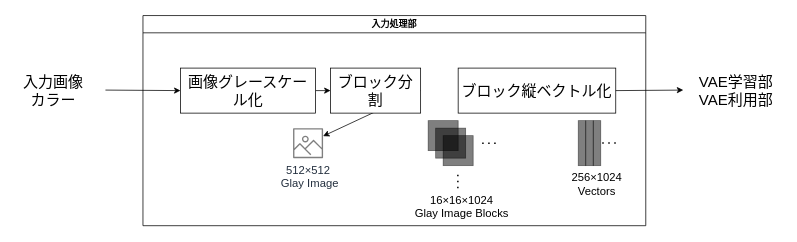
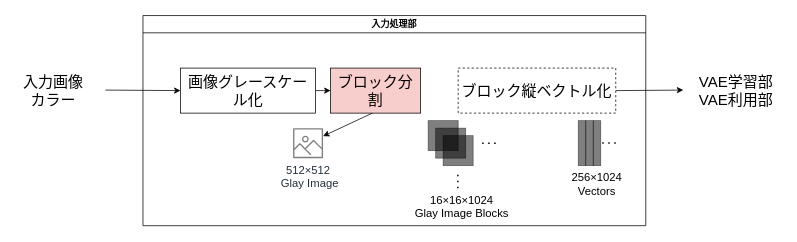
  <mxCell id="0" />
  <mxCell id="1" parent="0" />
  <mxCell id="2" value="入力処理部" style="swimlane;whiteSpace=wrap;html=1;rounded=0;" parent="1" vertex="1"><mxGeometry x="190" y="20" width="670" height="280" as="geometry" /></mxCell>
  <mxCell id="3" style="edgeStyle=none;html=1;exitX=1;exitY=0.5;exitDx=0;exitDy=0;startArrow=none;startFill=0;endArrow=classic;endFill=1;" parent="2" source="4" target="8" edge="1"><mxGeometry relative="1" as="geometry" /></mxCell>
- <mxCell id="4" value="&lt;font style=&quot;font-size: 20px;&quot;&gt;ブロック分割&lt;/font&gt;" style="rounded=0;whiteSpace=wrap;html=1;" parent="2" vertex="1"><mxGeometry x="250" y="70" width="120" height="60" as="geometry" /></mxCell>
- <mxCell id="5" value="&lt;font style=&quot;font-size: 20px;&quot;&gt;ブロック縦ベクトル化&lt;/font&gt;" style="rounded=0;whiteSpace=wrap;html=1;" parent="2" vertex="1"><mxGeometry x="420" y="70" width="210" height="60" as="geometry" /></mxCell>
+ <mxCell id="4" value="&lt;font style=&quot;font-size: 20px;&quot;&gt;ブロック分割&lt;/font&gt;" style="rounded=0;whiteSpace=wrap;html=1;fillColor=#f8cecc;" parent="2" vertex="1"><mxGeometry x="250" y="70" width="120" height="60" as="geometry" /></mxCell>
+ <mxCell id="5" value="&lt;font style=&quot;font-size: 20px;&quot;&gt;ブロック縦ベクトル化&lt;/font&gt;" style="rounded=0;whiteSpace=wrap;html=1;dashed=1;" parent="2" vertex="1"><mxGeometry x="420" y="70" width="210" height="60" as="geometry" /></mxCell>
  <mxCell id="6" style="edgeStyle=none;html=1;exitX=1;exitY=0.5;exitDx=0;exitDy=0;entryX=0;entryY=0.5;entryDx=0;entryDy=0;startArrow=none;startFill=0;endArrow=classic;endFill=1;" parent="2" source="7" target="4" edge="1"><mxGeometry relative="1" as="geometry" /></mxCell>
  <mxCell id="7" value="&lt;font style=&quot;font-size: 20px;&quot;&gt;画像グレースケール化&lt;/font&gt;" style="rounded=0;whiteSpace=wrap;html=1;" parent="2" vertex="1"><mxGeometry x="50" y="70" width="180" height="60" as="geometry" /></mxCell>
  <mxCell id="8" value="&lt;font style=&quot;font-size: 15px;&quot;&gt;512×512&lt;br&gt;&amp;nbsp;Glay Image&lt;/font&gt;" style="sketch=0;outlineConnect=0;fontColor=#232F3E;gradientColor=none;fillColor=#000000;strokeColor=none;dashed=0;verticalLabelPosition=bottom;verticalAlign=top;align=center;html=1;fontSize=12;fontStyle=0;aspect=fixed;pointerEvents=1;shape=mxgraph.aws4.container_registry_image;opacity=50;" parent="2" vertex="1"><mxGeometry x="200" y="150" width="40" height="40" as="geometry" /></mxCell>
  <mxCell id="9" value="16×16×1024&#10;Glay Image Blocks&#10;" style="group;labelPosition=center;verticalLabelPosition=bottom;align=center;verticalAlign=top;fontSize=15;" parent="2" vertex="1" connectable="0"><mxGeometry x="380" y="140" width="90" height="90" as="geometry" /></mxCell>
  <mxCell id="10" value="" style="whiteSpace=wrap;html=1;aspect=fixed;fillColor=#000000;gradientColor=none;opacity=50;verticalAlign=top;labelPosition=center;verticalLabelPosition=bottom;align=center;" parent="9" vertex="1"><mxGeometry width="40" height="40" as="geometry" /></mxCell>
  <mxCell id="11" value="" style="endArrow=none;dashed=1;html=1;dashPattern=1 3;strokeWidth=2;rounded=0;" parent="9" edge="1"><mxGeometry width="50" height="50" relative="1" as="geometry"><mxPoint x="90" y="30" as="sourcePoint" /><mxPoint x="70" y="30" as="targetPoint" /></mxGeometry></mxCell>
  <mxCell id="12" value="" style="endArrow=none;dashed=1;html=1;dashPattern=1 3;strokeWidth=2;rounded=0;" parent="9" edge="1"><mxGeometry width="50" height="50" relative="1" as="geometry"><mxPoint x="39.6" y="90" as="sourcePoint" /><mxPoint x="39.6" y="70" as="targetPoint" /></mxGeometry></mxCell>
  <mxCell id="13" value="256×1024&#10;Vectors" style="group;labelPosition=center;verticalLabelPosition=bottom;align=center;verticalAlign=top;fontSize=15;" parent="2" vertex="1" connectable="0"><mxGeometry x="580" y="140" width="50" height="60" as="geometry" /></mxCell>
  <mxCell id="14" value="" style="endArrow=none;dashed=1;html=1;dashPattern=1 3;strokeWidth=2;rounded=0;" parent="13" edge="1"><mxGeometry width="50" height="50" relative="1" as="geometry"><mxPoint x="50" y="29.84" as="sourcePoint" /><mxPoint x="30" y="29.84" as="targetPoint" /></mxGeometry></mxCell>
  <mxCell id="15" value="" style="rounded=0;whiteSpace=wrap;html=1;fillColor=#000000;gradientColor=none;opacity=50;container=0;" parent="13" vertex="1"><mxGeometry x="10" width="10" height="60" as="geometry" /></mxCell>
  <mxCell id="16" value="" style="rounded=0;whiteSpace=wrap;html=1;fillColor=#000000;gradientColor=none;opacity=50;container=0;" parent="13" vertex="1"><mxGeometry width="10" height="60" as="geometry" /></mxCell>
  <mxCell id="17" value="" style="rounded=0;whiteSpace=wrap;html=1;fillColor=#000000;gradientColor=none;opacity=50;container=0;" parent="13" vertex="1"><mxGeometry x="20" width="10" height="60" as="geometry" /></mxCell>
  <mxCell id="18" value="" style="whiteSpace=wrap;html=1;aspect=fixed;fillColor=#000000;gradientColor=none;opacity=50;verticalAlign=top;labelPosition=center;verticalLabelPosition=bottom;align=center;" parent="1" vertex="1"><mxGeometry x="580" y="170" width="40" height="40" as="geometry" /></mxCell>
  <mxCell id="19" value="" style="whiteSpace=wrap;html=1;aspect=fixed;fillColor=#000000;gradientColor=none;opacity=50;verticalAlign=top;labelPosition=center;verticalLabelPosition=bottom;align=center;" parent="1" vertex="1"><mxGeometry x="590" y="180" width="40" height="40" as="geometry" /></mxCell>
  <mxCell id="20" style="edgeStyle=none;html=1;exitX=0;exitY=0.5;exitDx=0;exitDy=0;entryX=0;entryY=0.5;entryDx=0;entryDy=0;" edge="1" parent="1" target="7"><mxGeometry relative="1" as="geometry"><mxPoint x="140" y="119.308" as="sourcePoint" /></mxGeometry></mxCell>
  <mxCell id="21" style="edgeStyle=none;html=1;exitX=1;exitY=0.5;exitDx=0;exitDy=0;fontSize=20;" edge="1" parent="1" source="5"><mxGeometry relative="1" as="geometry"><mxPoint x="910" y="119.308" as="targetPoint" /></mxGeometry></mxCell>
  <mxCell id="22" value="VAE学習部&lt;br&gt;VAE利用部" style="text;html=1;align=center;verticalAlign=middle;resizable=0;points=[];autosize=1;strokeColor=none;fillColor=none;fontSize=20;" vertex="1" parent="1"><mxGeometry x="920" y="90" width="120" height="60" as="geometry" /></mxCell>
  <mxCell id="23" value="入力画像&lt;br&gt;カラー" style="text;html=1;align=center;verticalAlign=middle;resizable=0;points=[];autosize=1;strokeColor=none;fillColor=none;fontSize=20;" vertex="1" parent="1"><mxGeometry x="20" y="90" width="100" height="60" as="geometry" /></mxCell>
